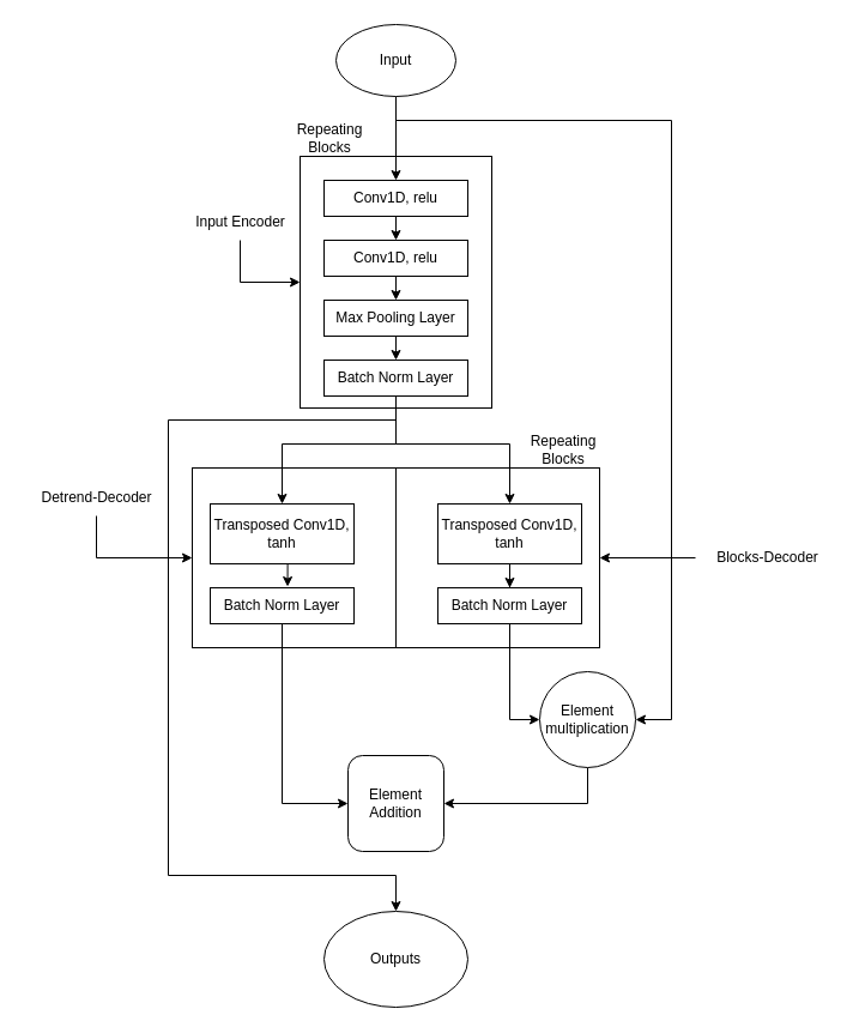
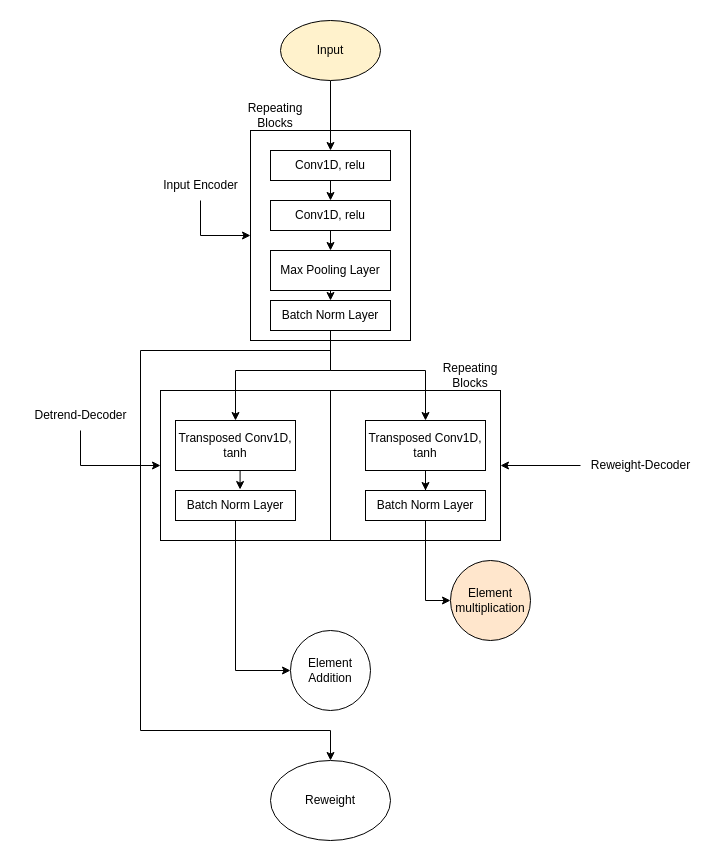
  <mxCell id="0" />
  <mxCell id="1" parent="0" />
  <mxCell id="2" style="edgeStyle=orthogonalEdgeStyle;rounded=0;orthogonalLoop=1;jettySize=auto;html=1;exitX=0.5;exitY=1;exitDx=0;exitDy=0;entryX=0.5;entryY=0;entryDx=0;entryDy=0;" parent="1" source="4" target="6" edge="1"><mxGeometry relative="1" as="geometry" /></mxCell>
- <mxCell id="3" style="edgeStyle=orthogonalEdgeStyle;rounded=0;orthogonalLoop=1;jettySize=auto;html=1;exitX=0.5;exitY=1;exitDx=0;exitDy=0;entryX=1;entryY=0.5;entryDx=0;entryDy=0;" parent="1" source="4" target="26" edge="1"><mxGeometry relative="1" as="geometry"><Array as="points"><mxPoint x="330" y="100" /><mxPoint x="560" y="100" /><mxPoint x="560" y="600" /></Array></mxGeometry></mxCell>
- <mxCell id="4" value="Input" style="ellipse;whiteSpace=wrap;html=1;" parent="1" vertex="1"><mxGeometry x="280" y="20" width="100" height="60" as="geometry" /></mxCell>
+ <mxCell id="4" value="Input" style="ellipse;whiteSpace=wrap;html=1;fillColor=#fff2cc;" parent="1" vertex="1"><mxGeometry x="280" y="20" width="100" height="60" as="geometry" /></mxCell>
  <mxCell id="5" style="edgeStyle=orthogonalEdgeStyle;rounded=0;orthogonalLoop=1;jettySize=auto;html=1;exitX=0.5;exitY=1;exitDx=0;exitDy=0;entryX=0.5;entryY=0;entryDx=0;entryDy=0;" parent="1" source="6" target="8" edge="1"><mxGeometry relative="1" as="geometry" /></mxCell>
  <mxCell id="6" value="Conv1D, relu" style="rounded=0;whiteSpace=wrap;html=1;" parent="1" vertex="1"><mxGeometry x="270" y="150" width="120" height="30" as="geometry" /></mxCell>
  <mxCell id="7" style="edgeStyle=orthogonalEdgeStyle;rounded=0;orthogonalLoop=1;jettySize=auto;html=1;exitX=0.5;exitY=1;exitDx=0;exitDy=0;entryX=0.5;entryY=0;entryDx=0;entryDy=0;fontSize=12;" parent="1" source="8" target="10" edge="1"><mxGeometry relative="1" as="geometry" /></mxCell>
  <mxCell id="8" value="Conv1D, relu" style="rounded=0;whiteSpace=wrap;html=1;" parent="1" vertex="1"><mxGeometry x="270" y="200" width="120" height="30" as="geometry" /></mxCell>
  <mxCell id="9" style="edgeStyle=orthogonalEdgeStyle;rounded=0;orthogonalLoop=1;jettySize=auto;html=1;exitX=0.5;exitY=1;exitDx=0;exitDy=0;entryX=0.5;entryY=0;entryDx=0;entryDy=0;fontSize=12;" parent="1" source="10" target="14" edge="1"><mxGeometry relative="1" as="geometry" /></mxCell>
- <mxCell id="10" value="Max Pooling Layer" style="rounded=0;whiteSpace=wrap;html=1;fontSize=12;" parent="1" vertex="1"><mxGeometry x="270" y="250" width="120" height="30" as="geometry" /></mxCell>
+ <mxCell id="10" value="Max Pooling Layer" style="rounded=0;whiteSpace=wrap;html=1;fontSize=12;" parent="1" vertex="1"><mxGeometry x="270" y="250" width="120" height="40" as="geometry" /></mxCell>
  <mxCell id="11" style="edgeStyle=orthogonalEdgeStyle;rounded=0;orthogonalLoop=1;jettySize=auto;html=1;exitX=0.5;exitY=1;exitDx=0;exitDy=0;fontSize=12;" parent="1" source="14" target="18" edge="1"><mxGeometry relative="1" as="geometry"><Array as="points"><mxPoint x="330" y="370" /><mxPoint x="235" y="370" /></Array></mxGeometry></mxCell>
  <mxCell id="12" style="edgeStyle=orthogonalEdgeStyle;rounded=0;orthogonalLoop=1;jettySize=auto;html=1;exitX=0.5;exitY=1;exitDx=0;exitDy=0;" parent="1" source="14" target="20" edge="1"><mxGeometry relative="1" as="geometry"><Array as="points"><mxPoint x="330" y="370" /><mxPoint x="425" y="370" /></Array></mxGeometry></mxCell>
  <mxCell id="13" style="edgeStyle=orthogonalEdgeStyle;rounded=0;orthogonalLoop=1;jettySize=auto;html=1;exitX=0.5;exitY=1;exitDx=0;exitDy=0;" edge="1" parent="1" source="14" target="37"><mxGeometry relative="1" as="geometry"><Array as="points"><mxPoint x="330" y="350" /><mxPoint x="140" y="350" /><mxPoint x="140" y="730" /><mxPoint x="330" y="730" /></Array></mxGeometry></mxCell>
  <mxCell id="14" value="Batch Norm Layer" style="rounded=0;whiteSpace=wrap;html=1;fontSize=12;" parent="1" vertex="1"><mxGeometry x="270" y="300" width="120" height="30" as="geometry" /></mxCell>
  <mxCell id="15" value="" style="rounded=0;whiteSpace=wrap;html=1;labelBackgroundColor=none;fontSize=12;fillColor=none;" parent="1" vertex="1"><mxGeometry x="250" y="130" width="160" height="210" as="geometry" /></mxCell>
  <mxCell id="16" value="Repeating Blocks" style="text;html=1;strokeColor=none;fillColor=none;align=center;verticalAlign=middle;whiteSpace=wrap;rounded=0;labelBackgroundColor=none;fontSize=12;" parent="1" vertex="1"><mxGeometry x="230" y="100" width="90" height="30" as="geometry" /></mxCell>
  <mxCell id="17" style="edgeStyle=orthogonalEdgeStyle;rounded=0;orthogonalLoop=1;jettySize=auto;html=1;exitX=0.5;exitY=1;exitDx=0;exitDy=0;entryX=0.538;entryY=-0.033;entryDx=0;entryDy=0;entryPerimeter=0;" parent="1" source="18" target="22" edge="1"><mxGeometry relative="1" as="geometry" /></mxCell>
  <mxCell id="18" value="Transposed Conv1D, tanh" style="rounded=0;whiteSpace=wrap;html=1;labelBackgroundColor=none;fontSize=12;fillColor=default;" parent="1" vertex="1"><mxGeometry x="175" y="420" width="120" height="50" as="geometry" /></mxCell>
  <mxCell id="19" style="edgeStyle=orthogonalEdgeStyle;rounded=0;orthogonalLoop=1;jettySize=auto;html=1;exitX=0.5;exitY=1;exitDx=0;exitDy=0;" parent="1" source="20" target="24" edge="1"><mxGeometry relative="1" as="geometry" /></mxCell>
  <mxCell id="20" value="Transposed Conv1D, tanh" style="rounded=0;whiteSpace=wrap;html=1;labelBackgroundColor=none;fontSize=12;fillColor=default;" parent="1" vertex="1"><mxGeometry x="365" y="420" width="120" height="50" as="geometry" /></mxCell>
  <mxCell id="21" style="edgeStyle=orthogonalEdgeStyle;rounded=0;orthogonalLoop=1;jettySize=auto;html=1;exitX=0.5;exitY=1;exitDx=0;exitDy=0;entryX=0;entryY=0.5;entryDx=0;entryDy=0;" edge="1" parent="1" source="22" target="28"><mxGeometry relative="1" as="geometry" /></mxCell>
  <mxCell id="22" value="Batch Norm Layer" style="rounded=0;whiteSpace=wrap;html=1;fontSize=12;" parent="1" vertex="1"><mxGeometry x="175" y="490" width="120" height="30" as="geometry" /></mxCell>
  <mxCell id="23" style="edgeStyle=orthogonalEdgeStyle;rounded=0;orthogonalLoop=1;jettySize=auto;html=1;exitX=0.5;exitY=1;exitDx=0;exitDy=0;entryX=0;entryY=0.5;entryDx=0;entryDy=0;" parent="1" source="24" target="26" edge="1"><mxGeometry relative="1" as="geometry" /></mxCell>
  <mxCell id="24" value="Batch Norm Layer" style="rounded=0;whiteSpace=wrap;html=1;fontSize=12;" parent="1" vertex="1"><mxGeometry x="365" y="490" width="120" height="30" as="geometry" /></mxCell>
- <mxCell id="25" style="edgeStyle=orthogonalEdgeStyle;rounded=0;orthogonalLoop=1;jettySize=auto;html=1;exitX=0.5;exitY=1;exitDx=0;exitDy=0;entryX=1;entryY=0.5;entryDx=0;entryDy=0;" edge="1" parent="1" source="26" target="28"><mxGeometry relative="1" as="geometry" /></mxCell>
- <mxCell id="26" value="Element multiplication" style="ellipse;whiteSpace=wrap;html=1;aspect=fixed;" parent="1" vertex="1"><mxGeometry x="450" y="560" width="80" height="80" as="geometry" /></mxCell>
+ <mxCell id="26" value="Element multiplication" style="ellipse;whiteSpace=wrap;html=1;aspect=fixed;fillColor=#ffe6cc;" parent="1" vertex="1"><mxGeometry x="450" y="560" width="80" height="80" as="geometry" /></mxCell>
  <mxCell id="27" value="" style="rounded=0;whiteSpace=wrap;html=1;labelBackgroundColor=none;fontSize=12;fillColor=none;" parent="1" vertex="1"><mxGeometry x="160" y="390" width="340" height="150" as="geometry" /></mxCell>
- <mxCell id="28" value="Element Addition" style="whiteSpace=wrap;html=1;aspect=fixed;rounded=1;" vertex="1" parent="1"><mxGeometry x="290" y="630" width="80" height="80" as="geometry" /></mxCell>
+ <mxCell id="28" value="Element Addition" style="ellipse;whiteSpace=wrap;html=1;aspect=fixed;" vertex="1" parent="1"><mxGeometry x="290" y="630" width="80" height="80" as="geometry" /></mxCell>
  <mxCell id="29" value="Repeating Blocks" style="text;html=1;strokeColor=none;fillColor=none;align=center;verticalAlign=middle;whiteSpace=wrap;rounded=0;labelBackgroundColor=none;fontSize=12;" vertex="1" parent="1"><mxGeometry x="425" y="360" width="90" height="30" as="geometry" /></mxCell>
  <mxCell id="30" style="edgeStyle=orthogonalEdgeStyle;rounded=0;orthogonalLoop=1;jettySize=auto;html=1;entryX=0;entryY=0.5;entryDx=0;entryDy=0;" edge="1" parent="1" source="31" target="15"><mxGeometry relative="1" as="geometry"><Array as="points"><mxPoint x="200" y="235" /></Array></mxGeometry></mxCell>
  <mxCell id="31" value="Input Encoder" style="text;html=1;align=center;verticalAlign=middle;resizable=0;points=[];autosize=1;strokeColor=none;fillColor=none;" vertex="1" parent="1"><mxGeometry x="150" y="170" width="100" height="30" as="geometry" /></mxCell>
  <mxCell id="32" value="" style="rounded=0;whiteSpace=wrap;html=1;labelBackgroundColor=none;fontSize=12;fillColor=none;" vertex="1" parent="1"><mxGeometry x="160" y="390" width="170" height="150" as="geometry" /></mxCell>
  <mxCell id="33" style="edgeStyle=orthogonalEdgeStyle;rounded=0;orthogonalLoop=1;jettySize=auto;html=1;entryX=0;entryY=0.5;entryDx=0;entryDy=0;" edge="1" parent="1" source="34" target="32"><mxGeometry relative="1" as="geometry"><Array as="points"><mxPoint x="80" y="465" /></Array></mxGeometry></mxCell>
  <mxCell id="34" value="Detrend-Decoder" style="text;html=1;align=center;verticalAlign=middle;resizable=0;points=[];autosize=1;strokeColor=none;fillColor=none;" vertex="1" parent="1"><mxGeometry x="20" y="400" width="120" height="30" as="geometry" /></mxCell>
  <mxCell id="35" style="edgeStyle=orthogonalEdgeStyle;rounded=0;orthogonalLoop=1;jettySize=auto;html=1;entryX=1;entryY=0.5;entryDx=0;entryDy=0;" edge="1" parent="1" source="36" target="27"><mxGeometry relative="1" as="geometry"><Array as="points"><mxPoint x="610" y="465" /></Array></mxGeometry></mxCell>
- <mxCell id="36" value="Blocks-Decoder" style="text;html=1;align=center;verticalAlign=middle;resizable=0;points=[];autosize=1;strokeColor=none;fillColor=none;" vertex="1" parent="1"><mxGeometry x="580" y="450" width="120" height="30" as="geometry" /></mxCell>
- <mxCell id="37" value="Outputs" style="ellipse;whiteSpace=wrap;html=1;" vertex="1" parent="1"><mxGeometry x="270" y="760" width="120" height="80" as="geometry" /></mxCell>
+ <mxCell id="36" value="Reweight-Decoder" style="text;html=1;align=center;verticalAlign=middle;resizable=0;points=[];autosize=1;strokeColor=none;fillColor=none;" vertex="1" parent="1"><mxGeometry x="580" y="450" width="120" height="30" as="geometry" /></mxCell>
+ <mxCell id="37" value="Reweight" style="ellipse;whiteSpace=wrap;html=1;" vertex="1" parent="1"><mxGeometry x="270" y="760" width="120" height="80" as="geometry" /></mxCell>
